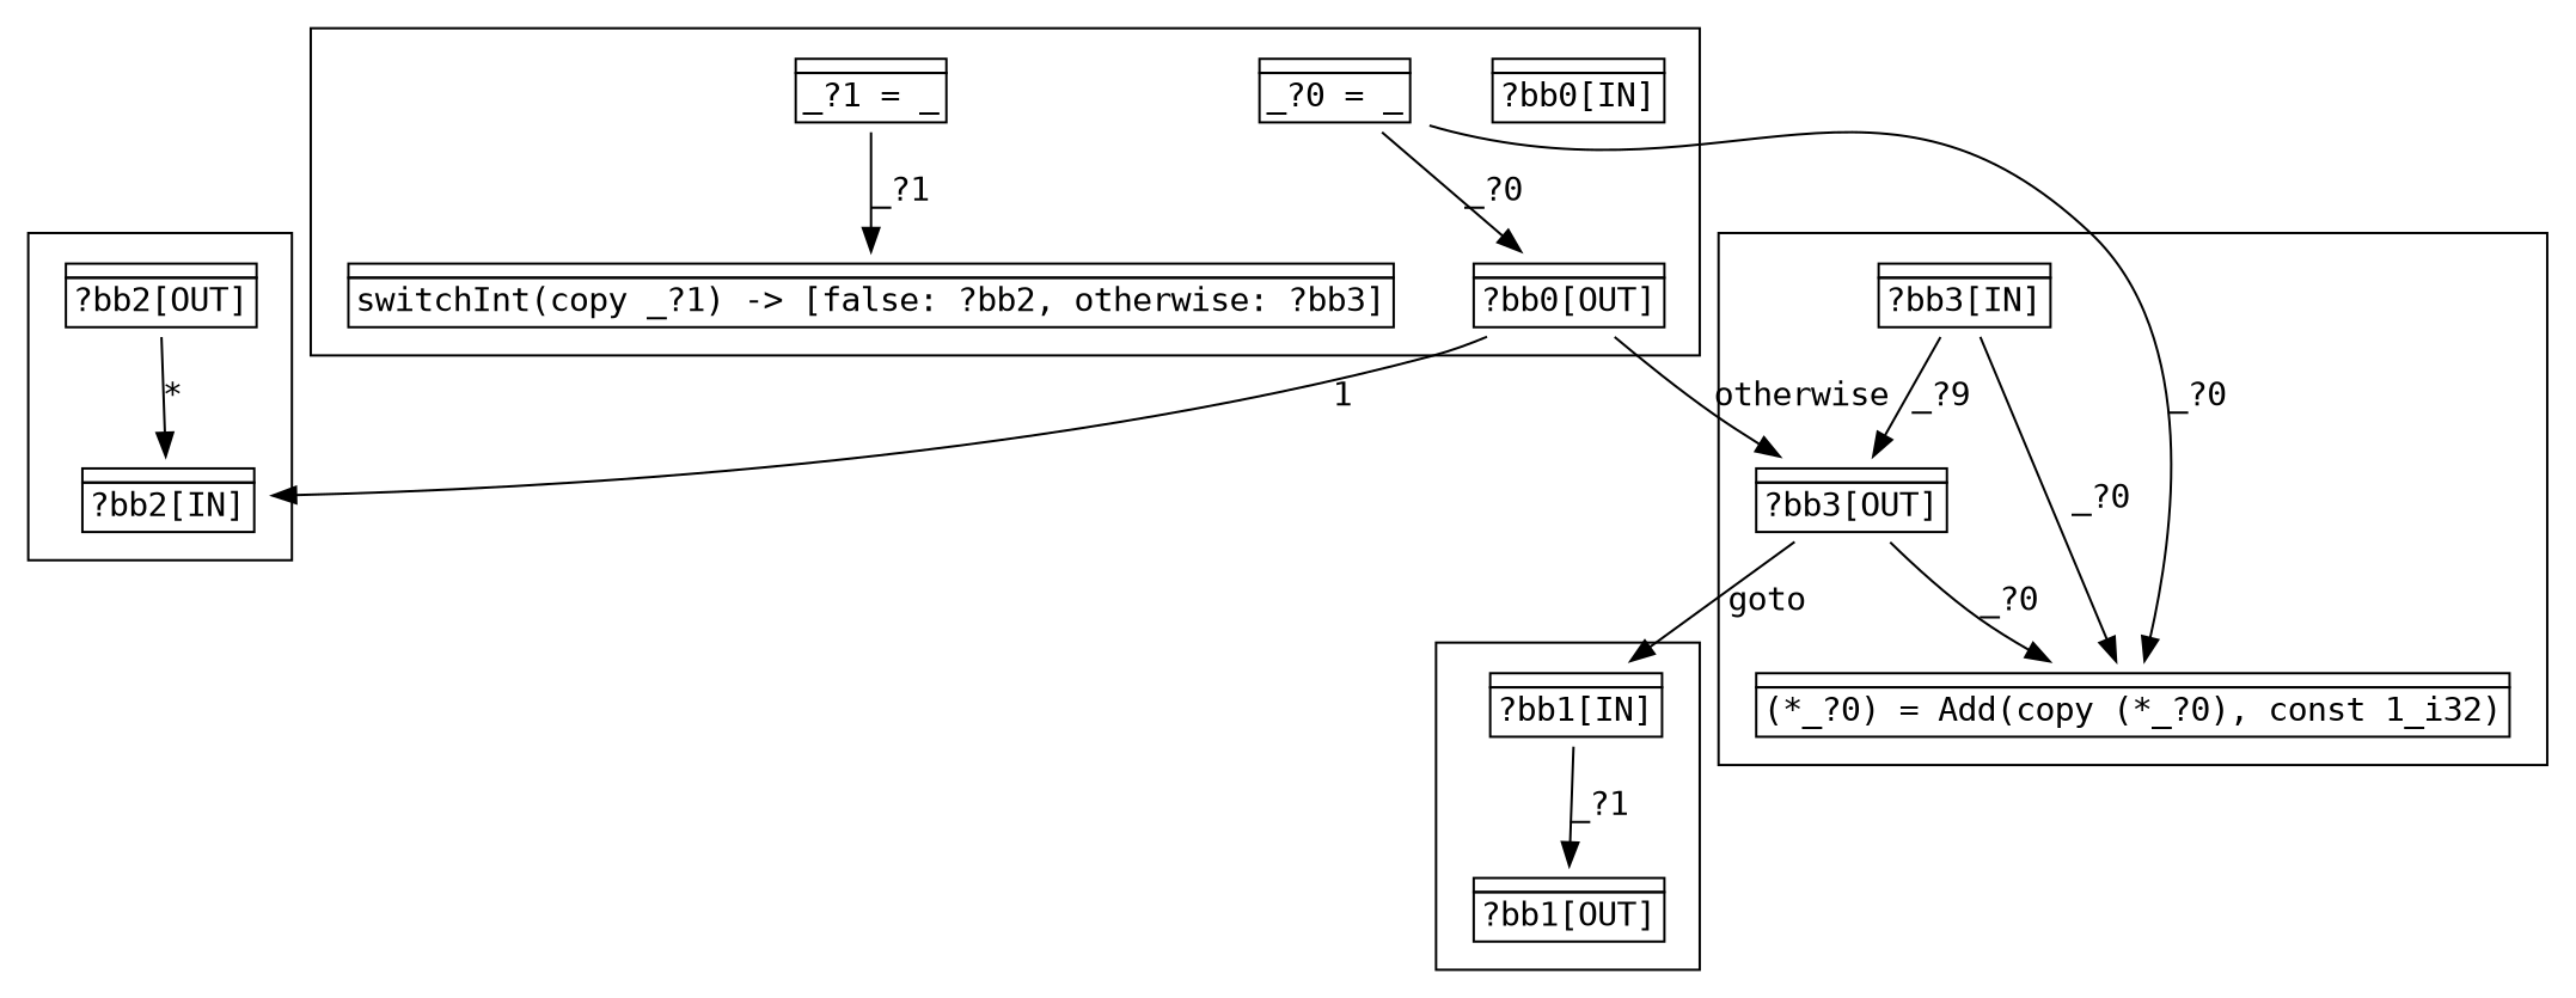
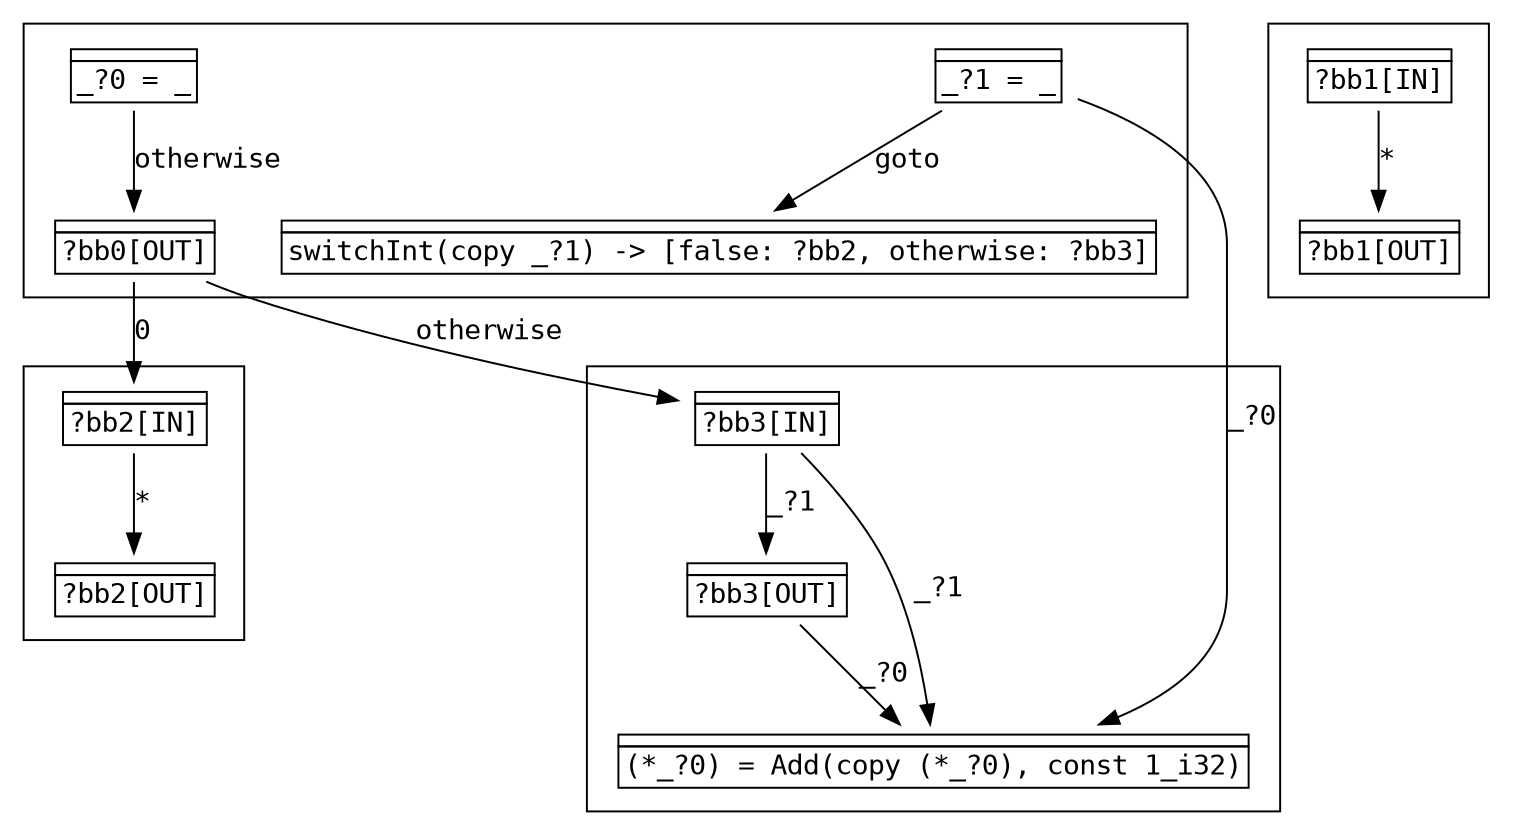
  digraph {
    compound=true
    fontname="DejaVu Sans Mono"
    node [fontname="DejaVu Sans Mono" shape=none]
    edge [fontname="DejaVu Sans Mono"]
-   n1 [label=<<table border="0" cellborder="1" cellspacing="0"><tr><td  align="center" colspan="1"></td></tr><tr><td align="left">?bb0[IN]</td></tr></table>>]
    n2 [label=<<table border="0" cellborder="1" cellspacing="0"><tr><td  align="center" colspan="1"></td></tr><tr><td align="left">?bb0[OUT]</td></tr></table>>]
    n3 [label=<<table border="0" cellborder="1" cellspacing="0"><tr><td  align="center" colspan="1"></td></tr><tr><td align="left">_?0 = _</td></tr></table>>]
    n4 [label=<<table border="0" cellborder="1" cellspacing="0"><tr><td  align="center" colspan="1"></td></tr><tr><td align="left">_?1 = _</td></tr></table>>]
    n5 [label=<<table border="0" cellborder="1" cellspacing="0"><tr><td  align="center" colspan="1"></td></tr><tr><td align="left">switchInt(copy _?1) -&gt; [false: ?bb2, otherwise: ?bb3]</td></tr></table>>]
    n6 [label=<<table border="0" cellborder="1" cellspacing="0"><tr><td  align="center" colspan="1"></td></tr><tr><td align="left">?bb1[IN]</td></tr></table>>]
    n7 [label=<<table border="0" cellborder="1" cellspacing="0"><tr><td  align="center" colspan="1"></td></tr><tr><td align="left">?bb1[OUT]</td></tr></table>>]
    n8 [label=<<table border="0" cellborder="1" cellspacing="0"><tr><td  align="center" colspan="1"></td></tr><tr><td align="left">?bb2[IN]</td></tr></table>>]
    n9 [label=<<table border="0" cellborder="1" cellspacing="0"><tr><td  align="center" colspan="1"></td></tr><tr><td align="left">?bb2[OUT]</td></tr></table>>]
    n10 [label=<<table border="0" cellborder="1" cellspacing="0"><tr><td  align="center" colspan="1"></td></tr><tr><td align="left">?bb3[IN]</td></tr></table>>]
    n11 [label=<<table border="0" cellborder="1" cellspacing="0"><tr><td  align="center" colspan="1"></td></tr><tr><td align="left">?bb3[OUT]</td></tr></table>>]
    n12 [label=<<table border="0" cellborder="1" cellspacing="0"><tr><td  align="center" colspan="1"></td></tr><tr><td align="left">(*_?0) = Add(copy (*_?0), const 1_i32)</td></tr></table>>]
    subgraph cluster_1 {
-     n1
      n2
      n3
      n4
      n5
    }
    subgraph cluster_2 {
      n6
      n7
    }
    subgraph cluster_3 {
      n8
      n9
    }
    subgraph cluster_4 {
      n10
      n11
      n12
    }
-   n2 -> n8 [label=1]
-   n2 -> n11 [label=otherwise]
-   n3 -> n2 [label="_?0"]
-   n3 -> n12 [label="_?0"]
-   n4 -> n5 [label="_?1"]
-   n6 -> n7 [label="_?1"]
-   n9 -> n8 [label="*"]
-   n10 -> n11 [label="_?9"]
-   n10 -> n12 [label="_?0"]
-   n11 -> n6 [label=goto]
+   n2 -> n8 [label=0]
+   n2 -> n10 [label=otherwise]
+   n3 -> n2 [label=otherwise]
+   n4 -> n12 [label="_?0"]
+   n4 -> n5 [label=goto]
+   n6 -> n7 [label="*"]
+   n8 -> n9 [label="*"]
+   n10 -> n11 [label="_?1"]
+   n10 -> n12 [label="_?1"]
    n11 -> n12 [label="_?0"]
  }
